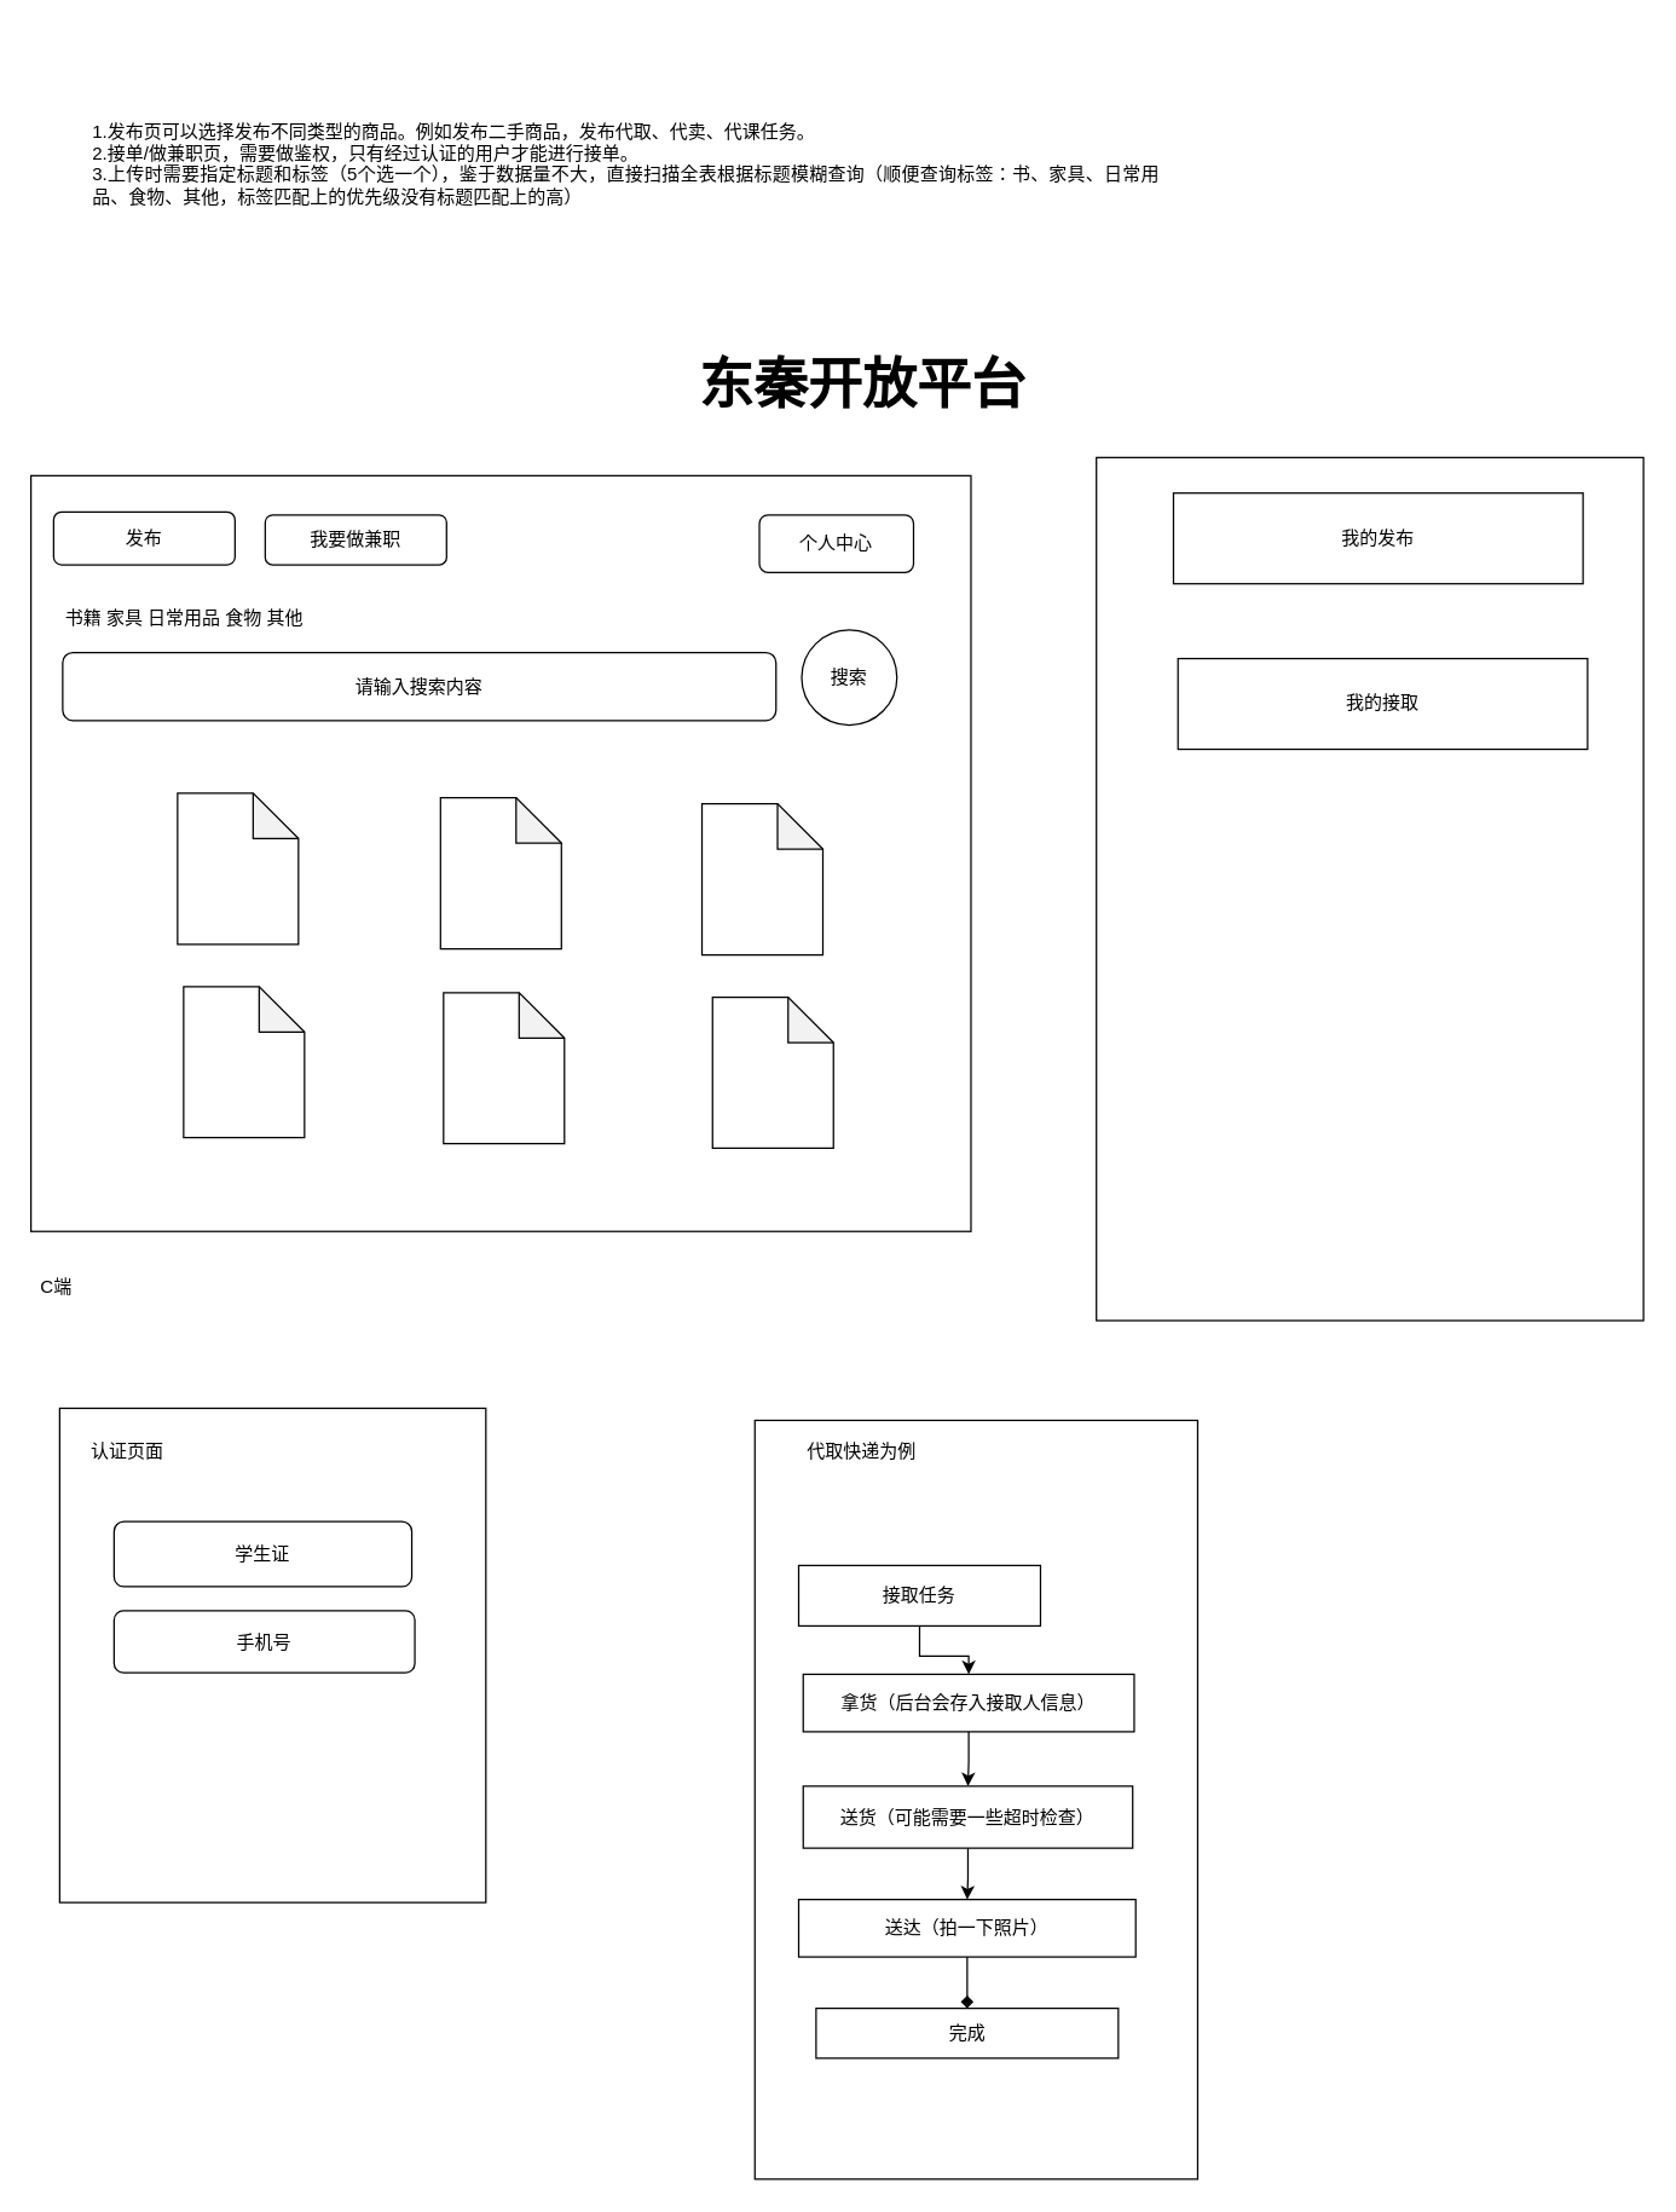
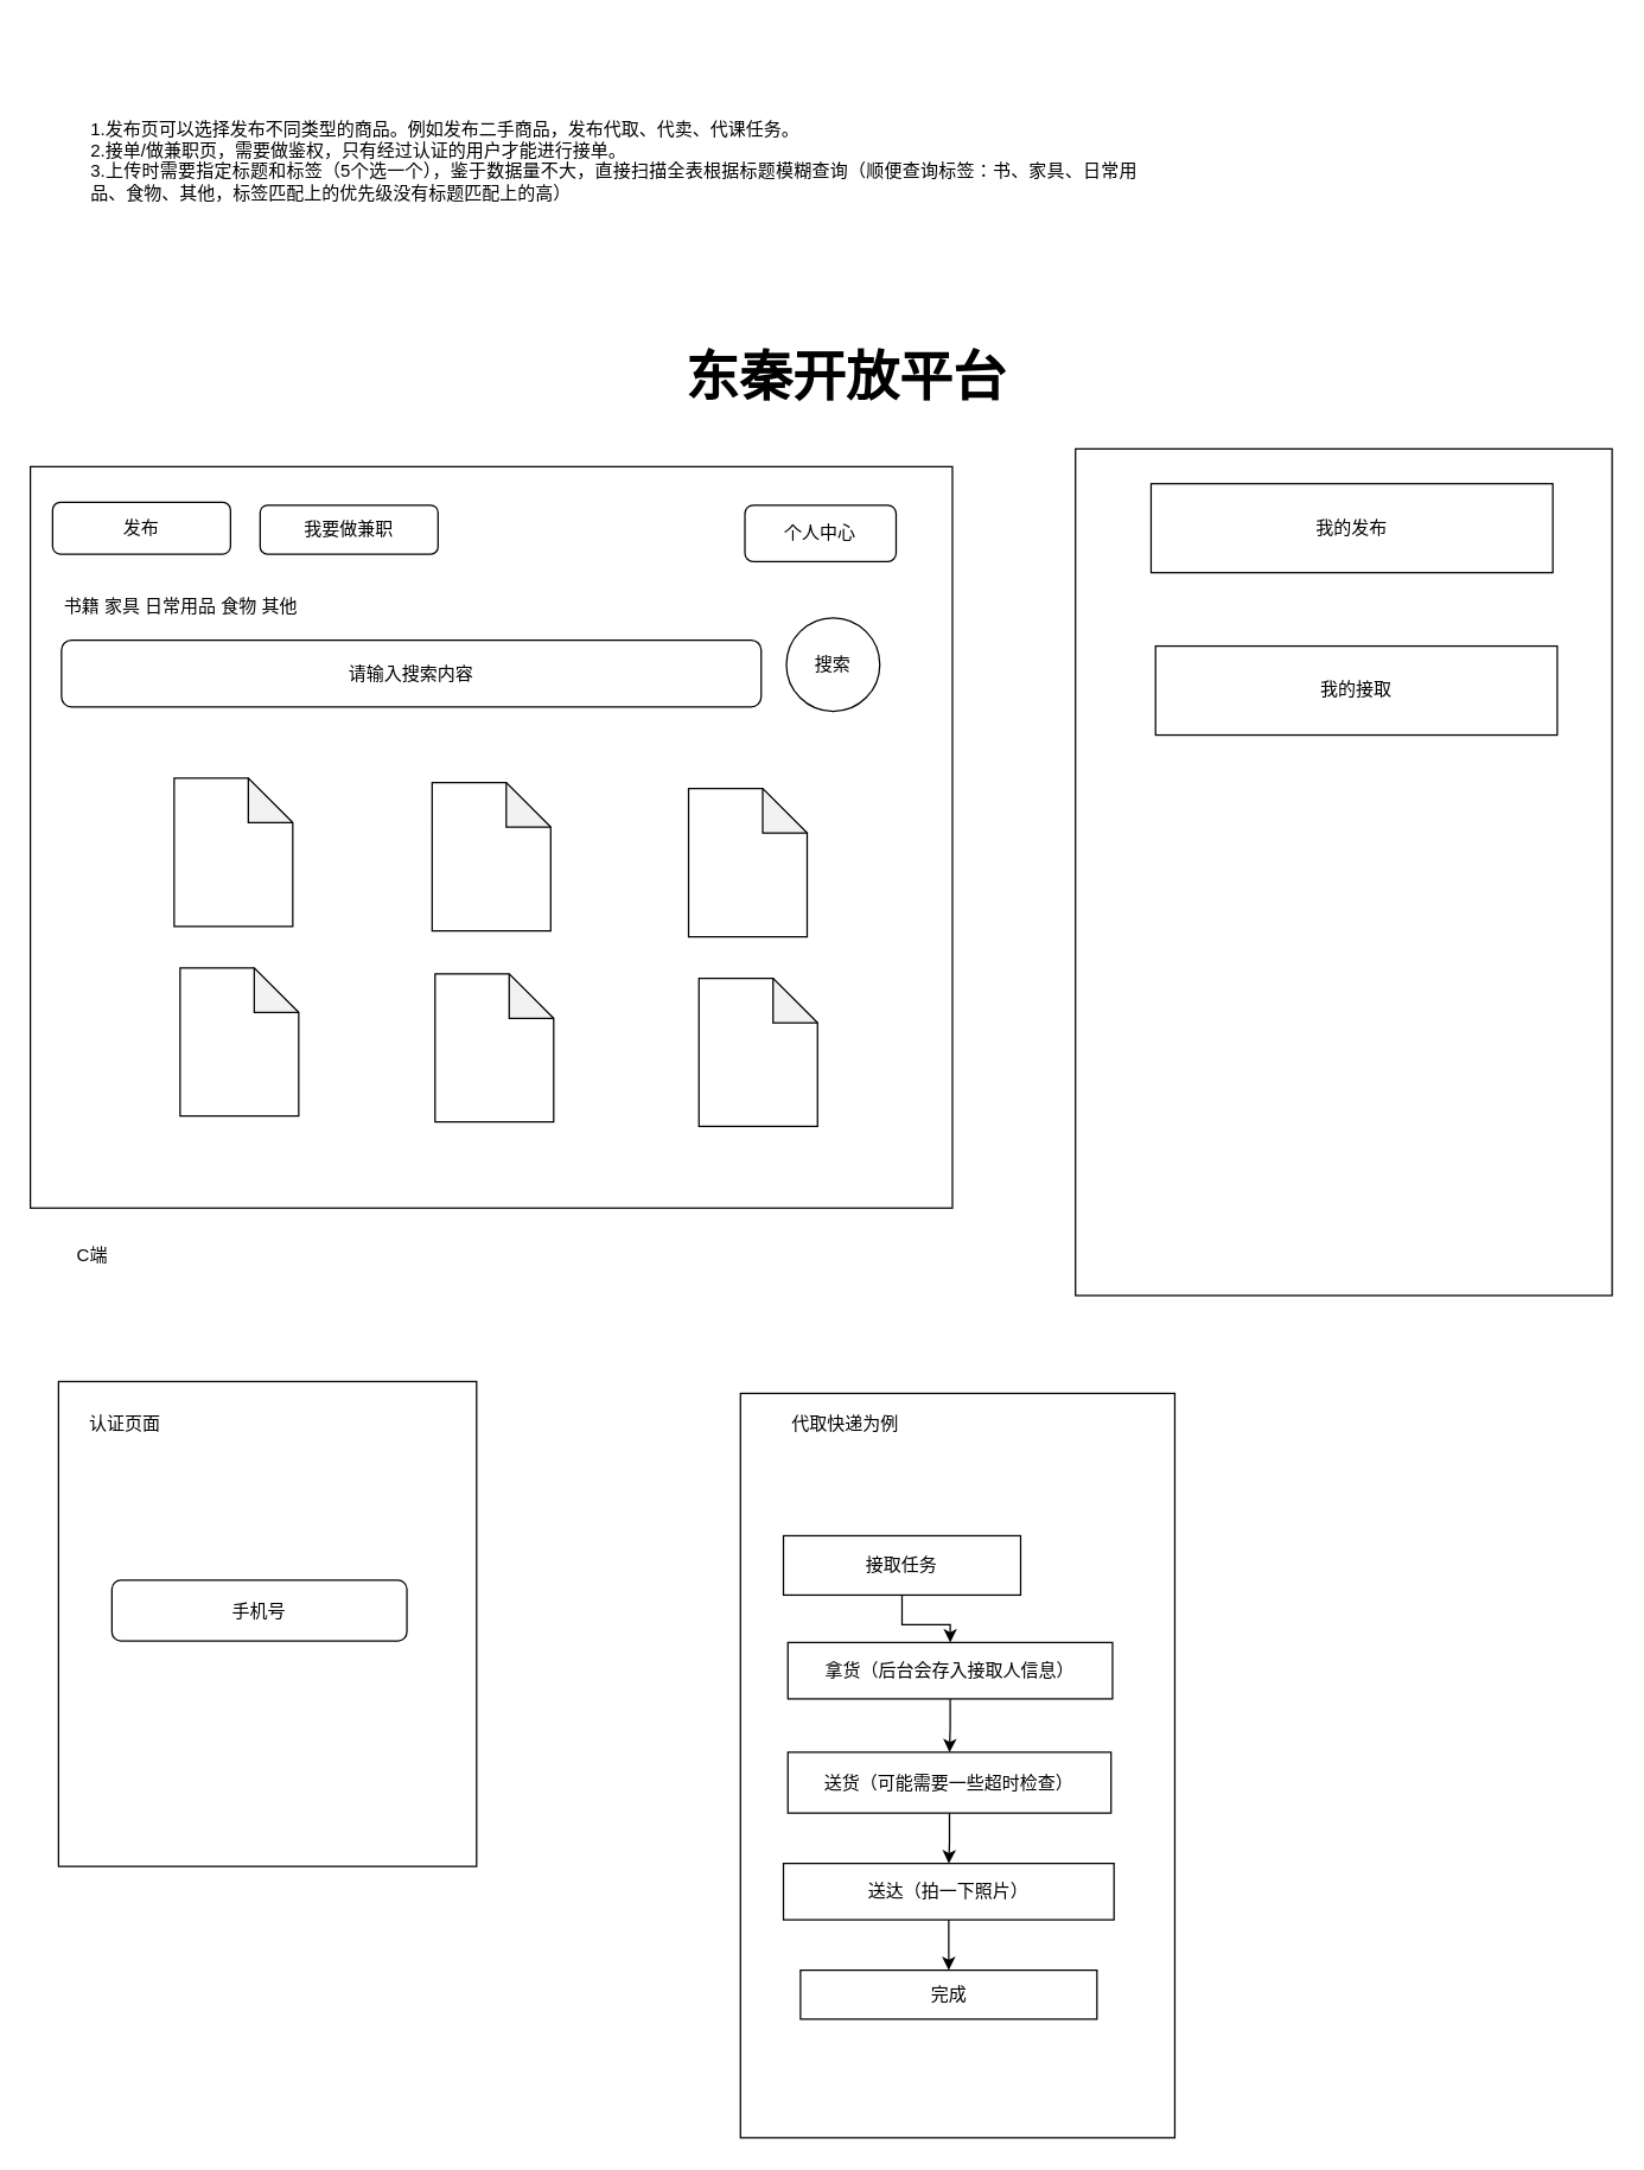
  <mxCell id="0" />
  <mxCell id="1" parent="0" />
  <mxCell id="2" value="" style="rounded=0;whiteSpace=wrap;html=1;" vertex="1" parent="1"><mxGeometry x="20" y="314" width="622" height="500" as="geometry" /></mxCell>
  <mxCell id="3" value="" style="rounded=0;whiteSpace=wrap;html=1;" vertex="1" parent="1"><mxGeometry x="725" y="302" width="362" height="571" as="geometry" /></mxCell>
  <mxCell id="4" value="我的发布" style="rounded=0;whiteSpace=wrap;html=1;" vertex="1" parent="1"><mxGeometry x="776" y="325.5" width="271" height="60" as="geometry" /></mxCell>
  <mxCell id="5" value="&lt;b&gt;&lt;font style=&quot;font-size: 36px;&quot;&gt;东秦开放平台&lt;/font&gt;&lt;/b&gt;" style="text;html=1;align=center;verticalAlign=middle;whiteSpace=wrap;rounded=0;" vertex="1" parent="1"><mxGeometry x="239.5" y="216" width="661" height="75" as="geometry" /></mxCell>
- <mxCell id="6" value="C端" style="text;html=1;align=center;verticalAlign=middle;whiteSpace=wrap;rounded=0;" vertex="1" parent="1"><mxGeometry x="7" y="836" width="60" height="30" as="geometry" /></mxCell>
+ <mxCell id="6" value="C端" style="text;html=1;align=center;verticalAlign=middle;whiteSpace=wrap;rounded=0;" vertex="1" parent="1"><mxGeometry x="32" y="831" width="60" height="30" as="geometry" /></mxCell>
  <mxCell id="7" value="我要做兼职" style="rounded=1;whiteSpace=wrap;html=1;" vertex="1" parent="1"><mxGeometry x="175" y="340" width="120" height="33" as="geometry" /></mxCell>
  <mxCell id="8" value="发布" style="rounded=1;whiteSpace=wrap;html=1;" vertex="1" parent="1"><mxGeometry x="35" y="338" width="120" height="35" as="geometry" /></mxCell>
  <mxCell id="9" value="&lt;div style=&quot;text-align: justify;&quot;&gt;&lt;span style=&quot;background-color: initial;&quot;&gt;1.发布页可以选择发布不同类型的商品。例如发布二手商品，发布代取、代卖、代课任务。&lt;/span&gt;&lt;/div&gt;&lt;div style=&quot;text-align: justify;&quot;&gt;2.接单/做兼职页，需要做鉴权，只有经过认证的用户才能进行接单。&lt;/div&gt;&lt;div style=&quot;text-align: justify;&quot;&gt;3.上传时需要指定标题和标签（5个选一个），鉴于数据量不大，直接扫描全表根据标题模糊查询（顺便查询标签：书、家具、日常用品、食物、其他，标签匹配上的优先级没有标题匹配上的高）&lt;/div&gt;&lt;div style=&quot;text-align: justify;&quot;&gt;&lt;br&gt;&lt;/div&gt;" style="text;html=1;align=center;verticalAlign=middle;whiteSpace=wrap;rounded=0;" vertex="1" parent="1"><mxGeometry x="60" y="20" width="708" height="189" as="geometry" /></mxCell>
  <mxCell id="10" value="请输入搜索内容" style="rounded=1;whiteSpace=wrap;html=1;" vertex="1" parent="1"><mxGeometry x="41" y="431" width="472" height="45" as="geometry" /></mxCell>
  <mxCell id="11" value="搜索" style="ellipse;whiteSpace=wrap;html=1;aspect=fixed;" vertex="1" parent="1"><mxGeometry x="530" y="416" width="63" height="63" as="geometry" /></mxCell>
  <mxCell id="12" value="" style="shape=note;whiteSpace=wrap;html=1;backgroundOutline=1;darkOpacity=0.05;" vertex="1" parent="1"><mxGeometry x="117" y="524" width="80" height="100" as="geometry" /></mxCell>
  <mxCell id="13" value="" style="shape=note;whiteSpace=wrap;html=1;backgroundOutline=1;darkOpacity=0.05;" vertex="1" parent="1"><mxGeometry x="471" y="659" width="80" height="100" as="geometry" /></mxCell>
  <mxCell id="14" value="" style="shape=note;whiteSpace=wrap;html=1;backgroundOutline=1;darkOpacity=0.05;" vertex="1" parent="1"><mxGeometry x="293" y="656" width="80" height="100" as="geometry" /></mxCell>
  <mxCell id="15" value="" style="shape=note;whiteSpace=wrap;html=1;backgroundOutline=1;darkOpacity=0.05;" vertex="1" parent="1"><mxGeometry x="121" y="652" width="80" height="100" as="geometry" /></mxCell>
  <mxCell id="16" value="" style="shape=note;whiteSpace=wrap;html=1;backgroundOutline=1;darkOpacity=0.05;" vertex="1" parent="1"><mxGeometry x="291" y="527" width="80" height="100" as="geometry" /></mxCell>
  <mxCell id="17" value="" style="shape=note;whiteSpace=wrap;html=1;backgroundOutline=1;darkOpacity=0.05;" vertex="1" parent="1"><mxGeometry x="464" y="531" width="80" height="100" as="geometry" /></mxCell>
  <mxCell id="18" value="&lt;div style=&quot;&quot;&gt;&lt;span style=&quot;background-color: initial;&quot;&gt;书籍 家具 日常用品 食物 其他&lt;/span&gt;&lt;/div&gt;" style="text;html=1;align=left;verticalAlign=middle;whiteSpace=wrap;rounded=0;" vertex="1" parent="1"><mxGeometry x="41" y="394" width="259" height="30" as="geometry" /></mxCell>
  <mxCell id="19" value="个人中心" style="rounded=1;whiteSpace=wrap;html=1;" vertex="1" parent="1"><mxGeometry x="502" y="340" width="102" height="38" as="geometry" /></mxCell>
  <mxCell id="20" value="我的接取" style="rounded=0;whiteSpace=wrap;html=1;" vertex="1" parent="1"><mxGeometry x="779" y="435" width="271" height="60" as="geometry" /></mxCell>
  <mxCell id="21" value="" style="rounded=0;whiteSpace=wrap;html=1;" vertex="1" parent="1"><mxGeometry x="39" y="931" width="282" height="327" as="geometry" /></mxCell>
  <mxCell id="22" value="认证页面" style="text;html=1;align=center;verticalAlign=middle;whiteSpace=wrap;rounded=0;" vertex="1" parent="1"><mxGeometry x="54" y="945" width="60" height="30" as="geometry" /></mxCell>
- <mxCell id="23" value="学生证" style="rounded=1;whiteSpace=wrap;html=1;" vertex="1" parent="1"><mxGeometry x="75" y="1006" width="197" height="43" as="geometry" /></mxCell>
  <mxCell id="24" value="手机号" style="rounded=1;whiteSpace=wrap;html=1;" vertex="1" parent="1"><mxGeometry x="75" y="1065" width="199" height="41" as="geometry" /></mxCell>
  <mxCell id="25" value="" style="rounded=0;whiteSpace=wrap;html=1;" vertex="1" parent="1"><mxGeometry x="499" y="939" width="293" height="502" as="geometry" /></mxCell>
  <mxCell id="26" style="edgeStyle=orthogonalEdgeStyle;rounded=0;orthogonalLoop=1;jettySize=auto;html=1;entryX=0.5;entryY=0;entryDx=0;entryDy=0;" edge="1" parent="1" source="27" target="29"><mxGeometry relative="1" as="geometry" /></mxCell>
  <mxCell id="27" value="接取任务" style="rounded=0;whiteSpace=wrap;html=1;" vertex="1" parent="1"><mxGeometry x="528" y="1035" width="160" height="40" as="geometry" /></mxCell>
  <mxCell id="28" style="edgeStyle=orthogonalEdgeStyle;rounded=0;orthogonalLoop=1;jettySize=auto;html=1;entryX=0.5;entryY=0;entryDx=0;entryDy=0;" edge="1" parent="1" source="29" target="31"><mxGeometry relative="1" as="geometry" /></mxCell>
  <mxCell id="29" value="拿货（后台会存入接取人信息）" style="rounded=0;whiteSpace=wrap;html=1;" vertex="1" parent="1"><mxGeometry x="531" y="1107" width="219" height="38" as="geometry" /></mxCell>
  <mxCell id="30" style="edgeStyle=orthogonalEdgeStyle;rounded=0;orthogonalLoop=1;jettySize=auto;html=1;" edge="1" parent="1" source="31" target="33"><mxGeometry relative="1" as="geometry" /></mxCell>
  <mxCell id="31" value="送货（可能需要一些超时检查）" style="rounded=0;whiteSpace=wrap;html=1;" vertex="1" parent="1"><mxGeometry x="531" y="1181" width="218" height="41" as="geometry" /></mxCell>
- <mxCell id="32" style="edgeStyle=orthogonalEdgeStyle;rounded=0;orthogonalLoop=1;jettySize=auto;html=1;endArrow=diamond;" edge="1" parent="1" source="33" target="34"><mxGeometry relative="1" as="geometry" /></mxCell>
+ <mxCell id="32" style="edgeStyle=orthogonalEdgeStyle;rounded=0;orthogonalLoop=1;jettySize=auto;html=1;" edge="1" parent="1" source="33" target="34"><mxGeometry relative="1" as="geometry" /></mxCell>
  <mxCell id="33" value="送达（拍一下照片）" style="rounded=0;whiteSpace=wrap;html=1;" vertex="1" parent="1"><mxGeometry x="528" y="1256" width="223" height="38" as="geometry" /></mxCell>
  <mxCell id="34" value="完成" style="rounded=0;whiteSpace=wrap;html=1;" vertex="1" parent="1"><mxGeometry x="539.5" y="1328" width="200" height="33" as="geometry" /></mxCell>
  <mxCell id="35" value="代取快递为例" style="text;html=1;align=center;verticalAlign=middle;whiteSpace=wrap;rounded=0;" vertex="1" parent="1"><mxGeometry x="521" y="945" width="98" height="30" as="geometry" /></mxCell>
